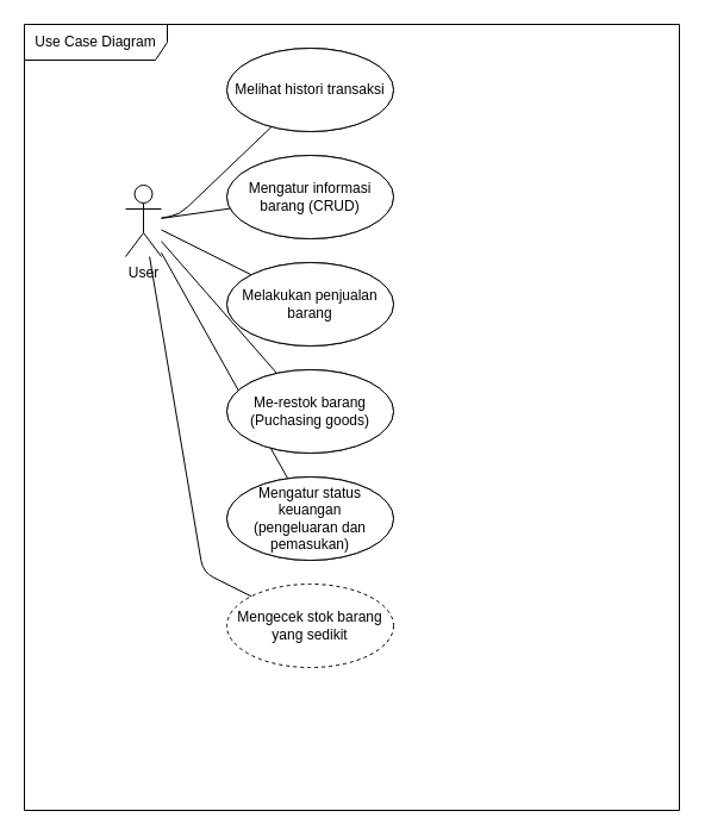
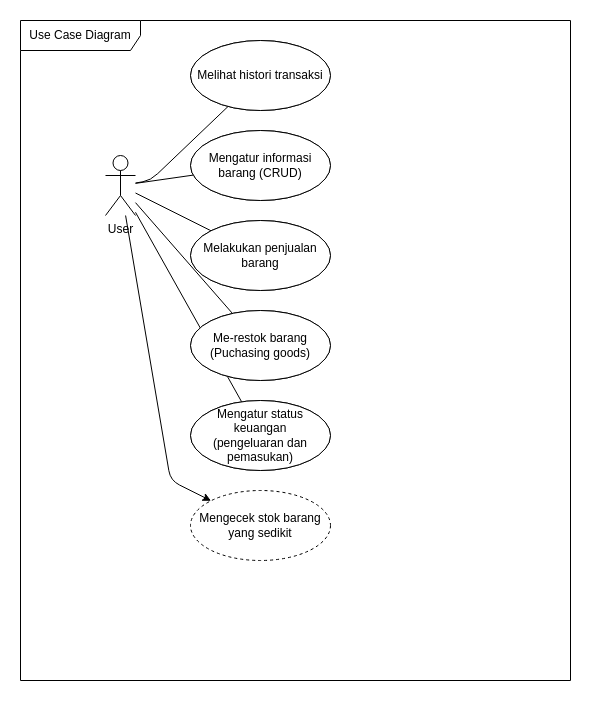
  <mxCell id="0" />
  <mxCell id="1" parent="0" />
  <mxCell id="2" value="Use Case Diagram" style="shape=umlFrame;whiteSpace=wrap;html=1;width=120;height=30;" parent="1" vertex="1"><mxGeometry x="20" y="20" width="550" height="660" as="geometry" /></mxCell>
  <mxCell id="3" value="User" style="shape=umlActor;verticalLabelPosition=bottom;verticalAlign=top;html=1;outlineConnect=0;" parent="1" vertex="1"><mxGeometry x="105" y="155" width="30" height="60" as="geometry" /></mxCell>
  <mxCell id="4" value="Mengatur informasi barang (CRUD)" style="ellipse;whiteSpace=wrap;html=1;" parent="1" vertex="1"><mxGeometry x="190" y="130" width="140" height="70" as="geometry" /></mxCell>
  <mxCell id="5" value="" style="endArrow=none;html=1;" parent="1" source="3" target="4" edge="1"><mxGeometry width="50" height="50" relative="1" as="geometry"><mxPoint x="360" y="280" as="sourcePoint" /><mxPoint x="410" y="230" as="targetPoint" /></mxGeometry></mxCell>
  <mxCell id="6" value="Melakukan penjualan barang" style="ellipse;whiteSpace=wrap;html=1;" parent="1" vertex="1"><mxGeometry x="190" y="220" width="140" height="70" as="geometry" /></mxCell>
  <mxCell id="7" value="" style="endArrow=none;html=1;" parent="1" source="3" target="6" edge="1"><mxGeometry width="50" height="50" relative="1" as="geometry"><mxPoint x="90" y="281.154" as="sourcePoint" /><mxPoint x="224.732" y="201.696" as="targetPoint" /></mxGeometry></mxCell>
  <mxCell id="8" value="Mengatur pengeluaran sehari-hari" style="ellipse;whiteSpace=wrap;html=1;" parent="1" vertex="1"><mxGeometry x="190" y="400" width="140" height="70" as="geometry" /></mxCell>
  <mxCell id="9" value="" style="endArrow=none;html=1;" parent="1" source="3" target="8" edge="1"><mxGeometry width="50" height="50" relative="1" as="geometry"><mxPoint x="90" y="288.077" as="sourcePoint" /><mxPoint x="202.194" y="273.693" as="targetPoint" /></mxGeometry></mxCell>
  <mxCell id="10" value="Me-restok barang&lt;br&gt;(Puchasing goods)" style="ellipse;whiteSpace=wrap;html=1;" parent="1" vertex="1"><mxGeometry x="190" y="310" width="140" height="70" as="geometry" /></mxCell>
  <mxCell id="11" value="" style="endArrow=none;html=1;" parent="1" source="3" target="10" edge="1"><mxGeometry width="50" height="50" relative="1" as="geometry"><mxPoint x="90" y="288.077" as="sourcePoint" /><mxPoint x="202.194" y="273.693" as="targetPoint" /></mxGeometry></mxCell>
  <mxCell id="12" value="Melihat histori transaksi" style="ellipse;whiteSpace=wrap;html=1;" parent="1" vertex="1"><mxGeometry x="190" y="40" width="140" height="70" as="geometry" /></mxCell>
  <mxCell id="13" value="" style="endArrow=none;html=1;" parent="1" source="3" target="12" edge="1"><mxGeometry width="50" height="50" relative="1" as="geometry"><mxPoint x="90" y="281.154" as="sourcePoint" /><mxPoint x="224.732" y="201.696" as="targetPoint" /><Array as="points"><mxPoint x="150" y="180" /></Array></mxGeometry></mxCell>
  <mxCell id="14" value="Mengecek stok barang yang sedikit" style="ellipse;whiteSpace=wrap;html=1;dashed=1;" parent="1" vertex="1"><mxGeometry x="190" y="490" width="140" height="70" as="geometry" /></mxCell>
- <mxCell id="15" value="" style="endArrow=none;html=1;" parent="1" source="3" target="14" edge="1"><mxGeometry width="50" height="50" relative="1" as="geometry"><mxPoint x="90" y="318" as="sourcePoint" /><mxPoint x="235.27" y="504.611" as="targetPoint" /><Array as="points"><mxPoint x="170" y="480" /></Array></mxGeometry></mxCell>
+ <mxCell id="15" value="" style="endArrow=classic;html=1;" parent="1" source="3" target="14" edge="1"><mxGeometry width="50" height="50" relative="1" as="geometry"><mxPoint x="90" y="318" as="sourcePoint" /><mxPoint x="235.27" y="504.611" as="targetPoint" /><Array as="points"><mxPoint x="170" y="480" /></Array></mxGeometry></mxCell>
  <mxCell id="16" value="Mengatur informasi barang (CRUD)" style="ellipse;whiteSpace=wrap;html=1;" parent="1" vertex="1"><mxGeometry x="190" y="130" width="140" height="70" as="geometry" /></mxCell>
  <mxCell id="17" value="Me-restok barang&lt;br&gt;(Puchasing goods)" style="ellipse;whiteSpace=wrap;html=1;" parent="1" vertex="1"><mxGeometry x="190" y="310" width="140" height="70" as="geometry" /></mxCell>
  <mxCell id="18" value="Melakukan penjualan barang" style="ellipse;whiteSpace=wrap;html=1;" parent="1" vertex="1"><mxGeometry x="190" y="220" width="140" height="70" as="geometry" /></mxCell>
  <mxCell id="19" value="Melihat histori transaksi" style="ellipse;whiteSpace=wrap;html=1;" parent="1" vertex="1"><mxGeometry x="190" y="40" width="140" height="70" as="geometry" /></mxCell>
  <mxCell id="20" value="Mengatur status keuangan&lt;br&gt;(pengeluaran dan pemasukan)" style="ellipse;whiteSpace=wrap;html=1;" parent="1" vertex="1"><mxGeometry x="190" y="400" width="140" height="70" as="geometry" /></mxCell>
